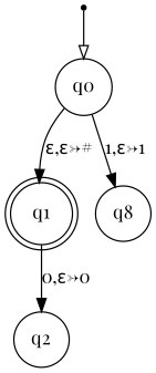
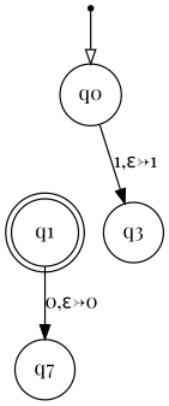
  digraph {
    fontname="Playfair Display"
    node [fontname="Playfair Display" shape=circle]
    edge [fontname="Playfair Display"]
    __start [shape=point]
    q0
    q1 [shape=doublecircle]
-   q3 [label=q8]
-   q2
+   q3
+   q2 [label=q7]
    __start -> q0 [arrowhead=empty]
-   q0 -> q1 [label="ε,ε->#"]
    q0 -> q3 [label="1,ε->1"]
    q1 -> q2 [label="0,ε->0"]
  }
